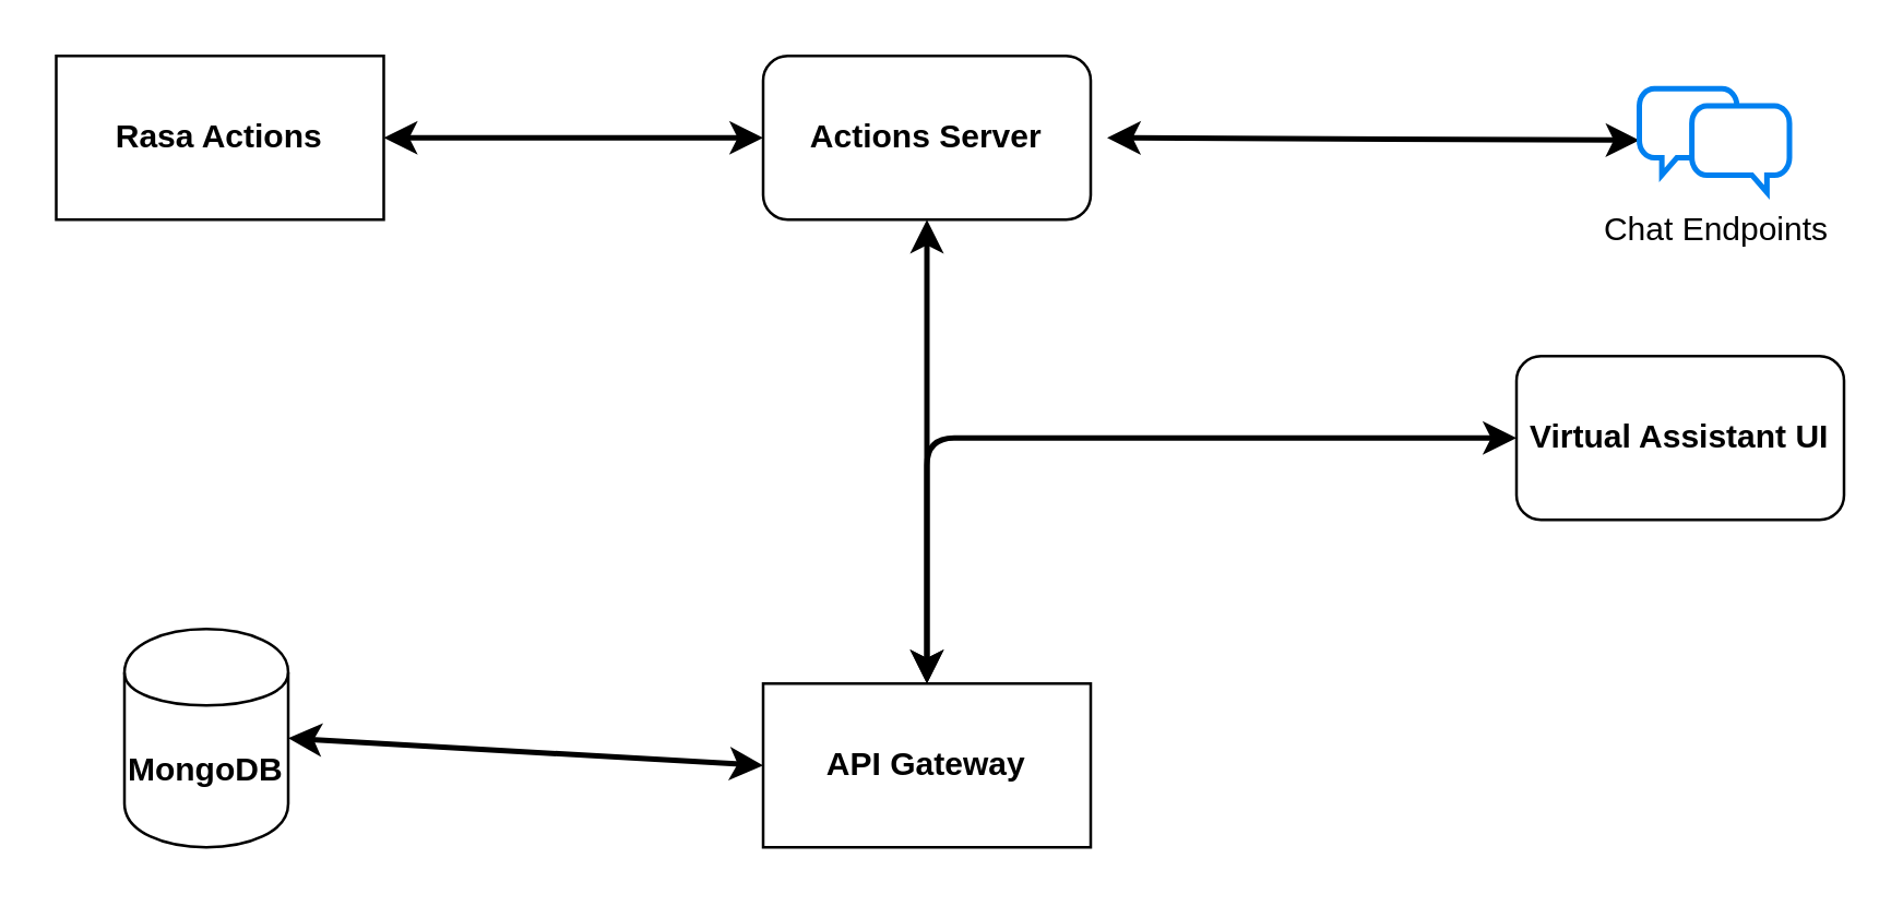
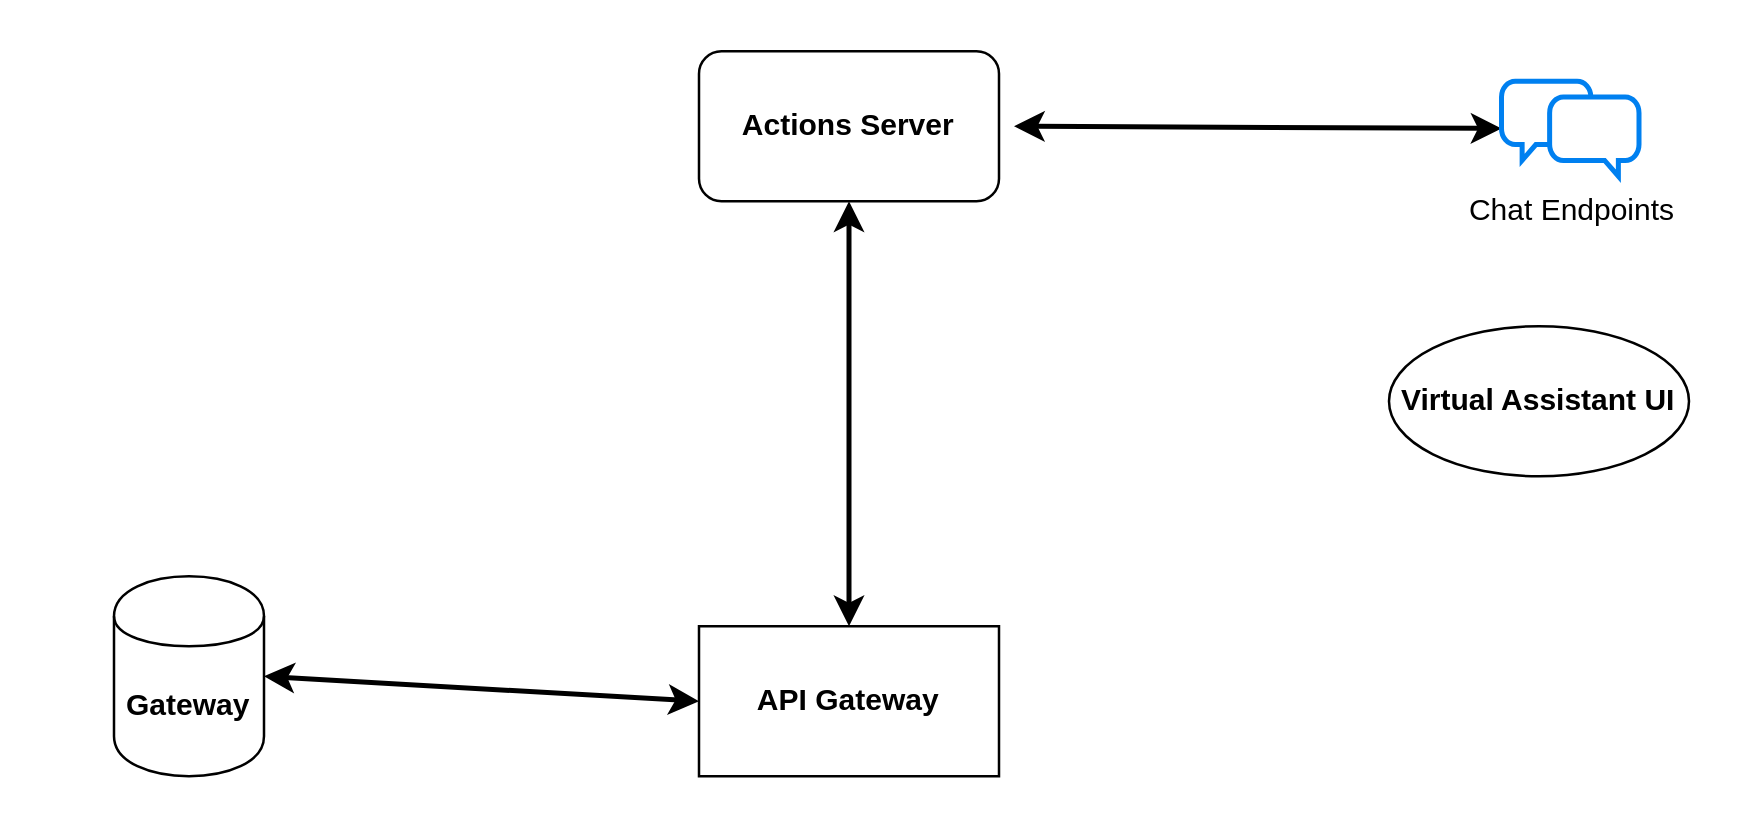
  <mxCell id="0" />
  <mxCell id="1" parent="0" />
- <mxCell id="2" value="&lt;b&gt;Virtual Assistant UI&lt;/b&gt;" style="rounded=1;whiteSpace=wrap;html=1;" vertex="1" parent="1"><mxGeometry x="555" y="130" width="120" height="60" as="geometry" /></mxCell>
+ <mxCell id="2" value="&lt;b&gt;Virtual Assistant UI&lt;/b&gt;" style="ellipse;whiteSpace=wrap;html=1;" vertex="1" parent="1"><mxGeometry x="555" y="130" width="120" height="60" as="geometry" /></mxCell>
  <mxCell id="3" value="&lt;b&gt;API Gateway&lt;/b&gt;" style="rounded=0;whiteSpace=wrap;html=1;" vertex="1" parent="1"><mxGeometry x="279" y="250" width="120" height="60" as="geometry" /></mxCell>
- <mxCell id="4" value="" style="endArrow=classic;startArrow=classic;html=1;entryX=0;entryY=0.5;entryDx=0;entryDy=0;exitX=0.5;exitY=0;exitDx=0;exitDy=0;strokeColor=#000000;rounded=1;strokeWidth=2;gradientColor=#ffa500;fillColor=#ffcd28;" edge="1" parent="1" source="3" target="2"><mxGeometry width="50" height="50" relative="1" as="geometry"><mxPoint x="365" y="210" as="sourcePoint" /><mxPoint x="415" y="160" as="targetPoint" /><Array as="points"><mxPoint x="339" y="160" /></Array></mxGeometry></mxCell>
- <mxCell id="5" value="&lt;b&gt;MongoDB&lt;/b&gt;" style="shape=cylinder;whiteSpace=wrap;html=1;boundedLbl=1;backgroundOutline=1;" vertex="1" parent="1"><mxGeometry x="45" y="230" width="60" height="80" as="geometry" /></mxCell>
+ <mxCell id="5" value="&lt;b&gt;Gateway&lt;/b&gt;" style="shape=cylinder;whiteSpace=wrap;html=1;boundedLbl=1;backgroundOutline=1;" vertex="1" parent="1"><mxGeometry x="45" y="230" width="60" height="80" as="geometry" /></mxCell>
  <mxCell id="6" value="" style="endArrow=classic;startArrow=classic;html=1;strokeColor=#000000;strokeWidth=2;entryX=0;entryY=0.5;entryDx=0;entryDy=0;exitX=1;exitY=0.5;exitDx=0;exitDy=0;" edge="1" parent="1" source="5" target="3"><mxGeometry width="50" height="50" relative="1" as="geometry"><mxPoint x="45" y="380" as="sourcePoint" /><mxPoint x="95" y="330" as="targetPoint" /></mxGeometry></mxCell>
  <mxCell id="7" value="&lt;b&gt;Actions Server&lt;/b&gt;" style="rounded=1;whiteSpace=wrap;html=1;" vertex="1" parent="1"><mxGeometry x="279" y="20" width="120" height="60" as="geometry" /></mxCell>
  <mxCell id="8" value="" style="endArrow=classic;startArrow=classic;html=1;strokeColor=#000000;strokeWidth=2;entryX=0.5;entryY=1;entryDx=0;entryDy=0;" edge="1" parent="1" source="3" target="7"><mxGeometry width="50" height="50" relative="1" as="geometry"><mxPoint x="45" y="380" as="sourcePoint" /><mxPoint x="95" y="330" as="targetPoint" /></mxGeometry></mxCell>
- <mxCell id="9" value="&lt;b&gt;Rasa Actions&lt;/b&gt;" style="rounded=0;whiteSpace=wrap;html=1;" vertex="1" parent="1"><mxGeometry x="20" y="20" width="120" height="60" as="geometry" /></mxCell>
- <mxCell id="10" value="" style="endArrow=classic;startArrow=classic;html=1;strokeColor=#000000;strokeWidth=2;entryX=0;entryY=0.5;entryDx=0;entryDy=0;exitX=1;exitY=0.5;exitDx=0;exitDy=0;" edge="1" parent="1" source="9" target="7"><mxGeometry width="50" height="50" relative="1" as="geometry"><mxPoint x="15" y="380" as="sourcePoint" /><mxPoint x="65" y="330" as="targetPoint" /></mxGeometry></mxCell>
  <mxCell id="11" value="" style="endArrow=classic;startArrow=classic;html=1;strokeColor=#000000;strokeWidth=2;" edge="1" parent="1" target="12"><mxGeometry width="50" height="50" relative="1" as="geometry"><mxPoint x="405" y="50" as="sourcePoint" /><mxPoint x="65" y="330" as="targetPoint" /></mxGeometry></mxCell>
  <mxCell id="12" value="Chat Endpoints" style="html=1;verticalLabelPosition=bottom;align=center;labelBackgroundColor=#ffffff;verticalAlign=top;strokeWidth=2;strokeColor=#0080F0;fillColor=#ffffff;shadow=0;dashed=0;shape=mxgraph.ios7.icons.chat;" vertex="1" parent="1"><mxGeometry x="600" y="32" width="55" height="38" as="geometry" /></mxCell>
